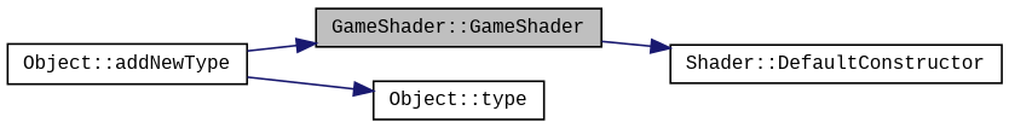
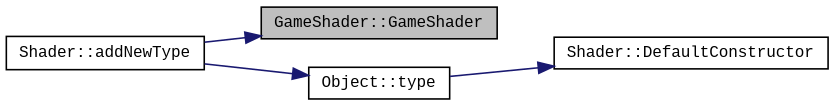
  digraph {
    fontname="Liberation Mono"
    rankdir=LR
    node [color=black fillcolor=white fontname="Liberation Mono" fontsize=10 shape=record style=filled]
    edge [color=midnightblue fontname="Liberation Mono" fontsize=10 labelfontname=Helvetica labelfontsize=10 style=solid]
    n1 [fillcolor=grey75 fontcolor=black height=0.2 label="GameShader::GameShader" width=0.4]
    n2 [height=0.2 label="Shader::DefaultConstructor" width=0.4]
-   n3 [height=0.2 label="Object::addNewType" width=0.4]
+   n3 [height=0.2 label="Shader::addNewType" width=0.4]
    n4 [height=0.2 label="Object::type" width=0.4]
-   n1 -> n2
+   n4 -> n2
    n3 -> n1
    n3 -> n4
  }
